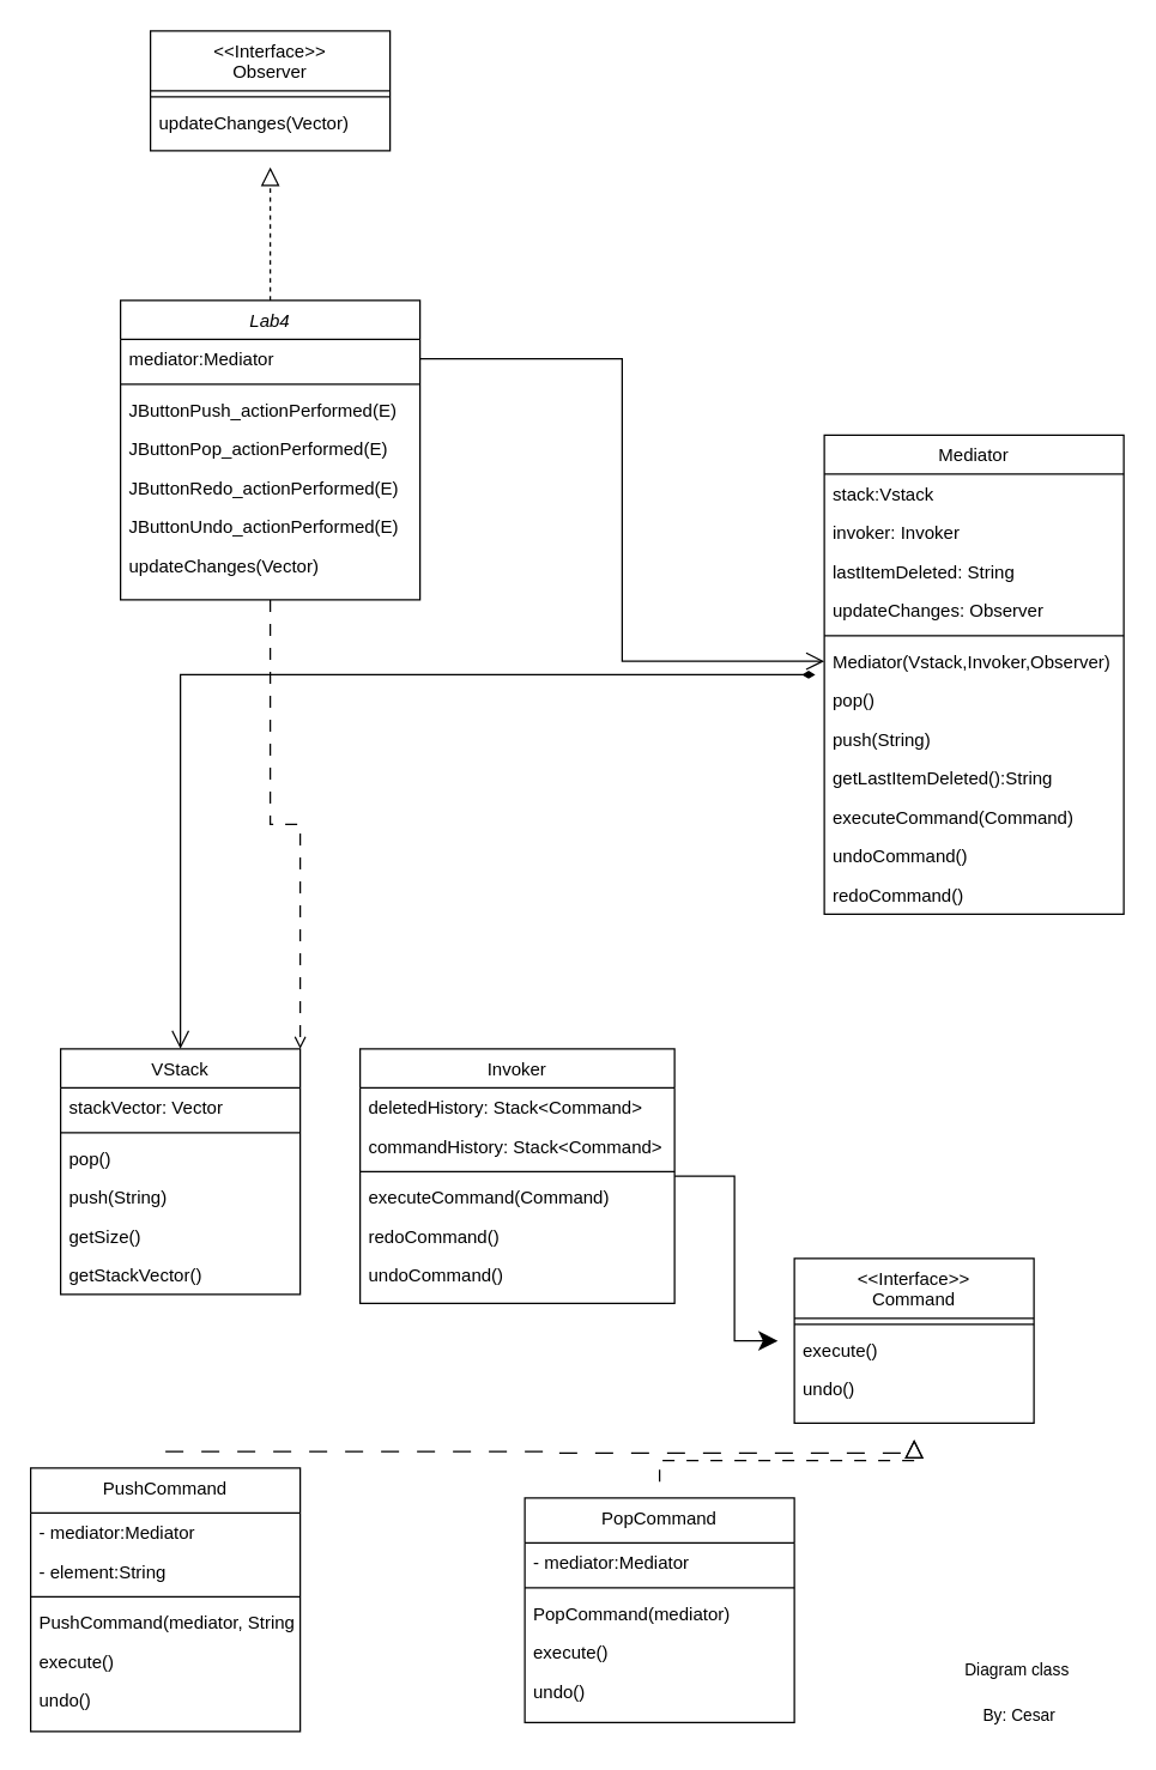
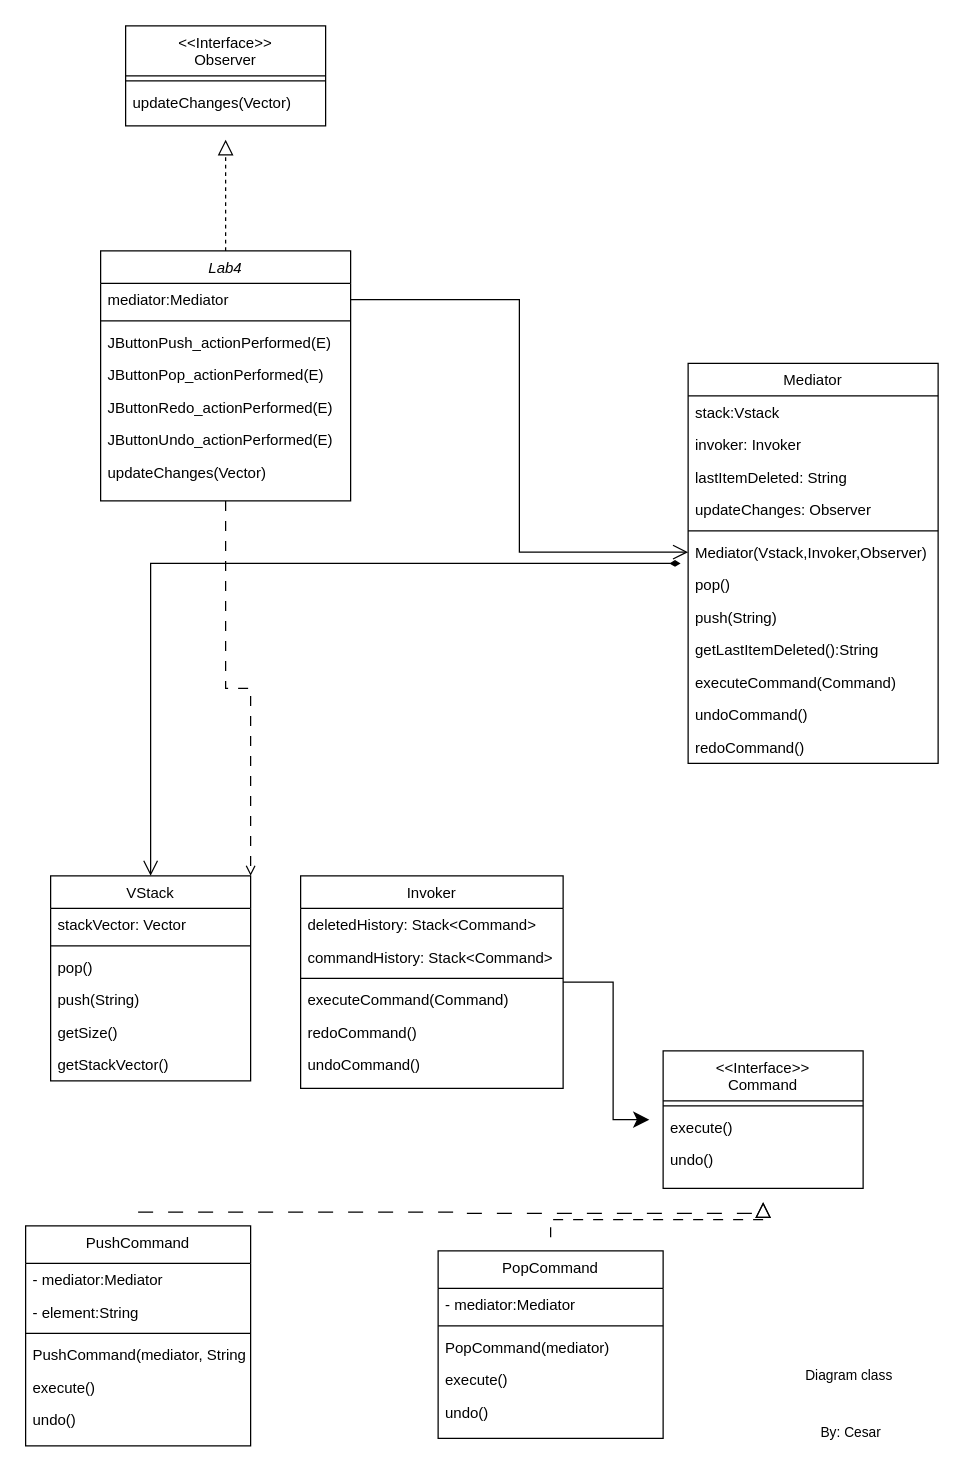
  <mxCell id="0" />
  <mxCell id="1" parent="0" />
  <mxCell id="2" style="edgeStyle=orthogonalEdgeStyle;rounded=0;orthogonalLoop=1;jettySize=auto;html=1;endArrow=block;endFill=0;dashed=1;endSize=10;" edge="1" parent="1" source="4" target="62"><mxGeometry relative="1" as="geometry" /></mxCell>
  <mxCell id="3" style="edgeStyle=orthogonalEdgeStyle;rounded=0;orthogonalLoop=1;jettySize=auto;html=1;entryX=1;entryY=0;entryDx=0;entryDy=0;dashed=1;dashPattern=8 8;endArrow=open;endFill=0;" edge="1" parent="1" source="4" target="16"><mxGeometry relative="1" as="geometry" /></mxCell>
  <mxCell id="4" value="Lab4" style="swimlane;fontStyle=2;align=center;verticalAlign=top;childLayout=stackLayout;horizontal=1;startSize=26;horizontalStack=0;resizeParent=1;resizeLast=0;collapsible=1;marginBottom=0;rounded=0;shadow=0;strokeWidth=1;" parent="1" vertex="1"><mxGeometry x="80" y="200" width="200" height="200" as="geometry"><mxRectangle x="230" y="140" width="160" height="26" as="alternateBounds" /></mxGeometry></mxCell>
  <mxCell id="5" value="mediator:Mediator" style="text;align=left;verticalAlign=top;spacingLeft=4;spacingRight=4;overflow=hidden;rotatable=0;points=[[0,0.5],[1,0.5]];portConstraint=eastwest;" parent="4" vertex="1"><mxGeometry y="26" width="200" height="26" as="geometry" /></mxCell>
  <mxCell id="6" value="" style="line;html=1;strokeWidth=1;align=left;verticalAlign=middle;spacingTop=-1;spacingLeft=3;spacingRight=3;rotatable=0;labelPosition=right;points=[];portConstraint=eastwest;" parent="4" vertex="1"><mxGeometry y="52" width="200" height="8" as="geometry" /></mxCell>
  <mxCell id="7" value="JButtonPush_actionPerformed(E)" style="text;align=left;verticalAlign=top;spacingLeft=4;spacingRight=4;overflow=hidden;rotatable=0;points=[[0,0.5],[1,0.5]];portConstraint=eastwest;" parent="4" vertex="1"><mxGeometry y="60" width="200" height="26" as="geometry" /></mxCell>
  <mxCell id="8" value="JButtonPop_actionPerformed(E)" style="text;align=left;verticalAlign=top;spacingLeft=4;spacingRight=4;overflow=hidden;rotatable=0;points=[[0,0.5],[1,0.5]];portConstraint=eastwest;" parent="4" vertex="1"><mxGeometry y="86" width="200" height="26" as="geometry" /></mxCell>
  <mxCell id="9" value="JButtonRedo_actionPerformed(E)" style="text;align=left;verticalAlign=top;spacingLeft=4;spacingRight=4;overflow=hidden;rotatable=0;points=[[0,0.5],[1,0.5]];portConstraint=eastwest;" parent="4" vertex="1"><mxGeometry y="112" width="200" height="26" as="geometry" /></mxCell>
  <mxCell id="10" value="JButtonUndo_actionPerformed(E)" style="text;align=left;verticalAlign=top;spacingLeft=4;spacingRight=4;overflow=hidden;rotatable=0;points=[[0,0.5],[1,0.5]];portConstraint=eastwest;" vertex="1" parent="4"><mxGeometry y="138" width="200" height="26" as="geometry" /></mxCell>
  <mxCell id="11" value="updateChanges(Vector)" style="text;align=left;verticalAlign=top;spacingLeft=4;spacingRight=4;overflow=hidden;rotatable=0;points=[[0,0.5],[1,0.5]];portConstraint=eastwest;" parent="4" vertex="1"><mxGeometry y="164" width="200" height="26" as="geometry" /></mxCell>
  <mxCell id="12" value="&lt;&lt;Interface&gt;&gt;&#10;Command" style="swimlane;fontStyle=0;align=center;verticalAlign=top;childLayout=stackLayout;horizontal=1;startSize=40;horizontalStack=0;resizeParent=1;resizeLast=0;collapsible=1;marginBottom=0;rounded=0;shadow=0;strokeWidth=1;perimeterSpacing=11;" parent="1" vertex="1"><mxGeometry x="530" y="840" width="160" height="110" as="geometry"><mxRectangle x="130" y="380" width="160" height="26" as="alternateBounds" /></mxGeometry></mxCell>
  <mxCell id="13" value="" style="line;html=1;strokeWidth=1;align=left;verticalAlign=middle;spacingTop=-1;spacingLeft=3;spacingRight=3;rotatable=0;labelPosition=right;points=[];portConstraint=eastwest;" parent="12" vertex="1"><mxGeometry y="40" width="160" height="8" as="geometry" /></mxCell>
  <mxCell id="14" value="execute()" style="text;align=left;verticalAlign=top;spacingLeft=4;spacingRight=4;overflow=hidden;rotatable=0;points=[[0,0.5],[1,0.5]];portConstraint=eastwest;fontStyle=0" parent="12" vertex="1"><mxGeometry y="48" width="160" height="26" as="geometry" /></mxCell>
  <mxCell id="15" value="undo()" style="text;align=left;verticalAlign=top;spacingLeft=4;spacingRight=4;overflow=hidden;rotatable=0;points=[[0,0.5],[1,0.5]];portConstraint=eastwest;" parent="12" vertex="1"><mxGeometry y="74" width="160" height="26" as="geometry" /></mxCell>
  <mxCell id="16" value="VStack&#10;" style="swimlane;fontStyle=0;align=center;verticalAlign=top;childLayout=stackLayout;horizontal=1;startSize=26;horizontalStack=0;resizeParent=1;resizeLast=0;collapsible=1;marginBottom=0;rounded=0;shadow=0;strokeWidth=1;" parent="1" vertex="1"><mxGeometry x="40" y="700" width="160" height="164" as="geometry"><mxRectangle x="340" y="380" width="170" height="26" as="alternateBounds" /></mxGeometry></mxCell>
  <mxCell id="17" value="stackVector: Vector" style="text;align=left;verticalAlign=top;spacingLeft=4;spacingRight=4;overflow=hidden;rotatable=0;points=[[0,0.5],[1,0.5]];portConstraint=eastwest;" parent="16" vertex="1"><mxGeometry y="26" width="160" height="26" as="geometry" /></mxCell>
  <mxCell id="18" value="" style="line;html=1;strokeWidth=1;align=left;verticalAlign=middle;spacingTop=-1;spacingLeft=3;spacingRight=3;rotatable=0;labelPosition=right;points=[];portConstraint=eastwest;" parent="16" vertex="1"><mxGeometry y="52" width="160" height="8" as="geometry" /></mxCell>
  <mxCell id="19" value="pop()" style="text;align=left;verticalAlign=top;spacingLeft=4;spacingRight=4;overflow=hidden;rotatable=0;points=[[0,0.5],[1,0.5]];portConstraint=eastwest;" parent="16" vertex="1"><mxGeometry y="60" width="160" height="26" as="geometry" /></mxCell>
  <mxCell id="20" value="push(String)" style="text;align=left;verticalAlign=top;spacingLeft=4;spacingRight=4;overflow=hidden;rotatable=0;points=[[0,0.5],[1,0.5]];portConstraint=eastwest;" parent="16" vertex="1"><mxGeometry y="86" width="160" height="26" as="geometry" /></mxCell>
  <mxCell id="21" value="getSize()" style="text;align=left;verticalAlign=top;spacingLeft=4;spacingRight=4;overflow=hidden;rotatable=0;points=[[0,0.5],[1,0.5]];portConstraint=eastwest;" parent="16" vertex="1"><mxGeometry y="112" width="160" height="26" as="geometry" /></mxCell>
  <mxCell id="22" value="getStackVector()" style="text;align=left;verticalAlign=top;spacingLeft=4;spacingRight=4;overflow=hidden;rotatable=0;points=[[0,0.5],[1,0.5]];portConstraint=eastwest;" parent="16" vertex="1"><mxGeometry y="138" width="160" height="26" as="geometry" /></mxCell>
  <mxCell id="23" style="edgeStyle=orthogonalEdgeStyle;rounded=0;orthogonalLoop=1;jettySize=auto;html=1;endSize=10;" parent="1" source="24" target="12" edge="1"><mxGeometry relative="1" as="geometry" /></mxCell>
  <mxCell id="24" value="Invoker" style="swimlane;fontStyle=0;align=center;verticalAlign=top;childLayout=stackLayout;horizontal=1;startSize=26;horizontalStack=0;resizeParent=1;resizeLast=0;collapsible=1;marginBottom=0;rounded=0;shadow=0;strokeWidth=1;" parent="1" vertex="1"><mxGeometry x="240" y="700" width="210" height="170" as="geometry"><mxRectangle x="550" y="140" width="160" height="26" as="alternateBounds" /></mxGeometry></mxCell>
  <mxCell id="25" value="deletedHistory: Stack&lt;Command&gt;" style="text;align=left;verticalAlign=top;spacingLeft=4;spacingRight=4;overflow=hidden;rotatable=0;points=[[0,0.5],[1,0.5]];portConstraint=eastwest;" parent="24" vertex="1"><mxGeometry y="26" width="210" height="26" as="geometry" /></mxCell>
  <mxCell id="26" value="commandHistory: Stack&lt;Command&gt;" style="text;align=left;verticalAlign=top;spacingLeft=4;spacingRight=4;overflow=hidden;rotatable=0;points=[[0,0.5],[1,0.5]];portConstraint=eastwest;rounded=0;shadow=0;html=0;" parent="24" vertex="1"><mxGeometry y="52" width="210" height="26" as="geometry" /></mxCell>
  <mxCell id="27" value="" style="line;html=1;strokeWidth=1;align=left;verticalAlign=middle;spacingTop=-1;spacingLeft=3;spacingRight=3;rotatable=0;labelPosition=right;points=[];portConstraint=eastwest;" parent="24" vertex="1"><mxGeometry y="78" width="210" height="8" as="geometry" /></mxCell>
  <mxCell id="28" value="executeCommand(Command)" style="text;align=left;verticalAlign=top;spacingLeft=4;spacingRight=4;overflow=hidden;rotatable=0;points=[[0,0.5],[1,0.5]];portConstraint=eastwest;" parent="24" vertex="1"><mxGeometry y="86" width="210" height="26" as="geometry" /></mxCell>
  <mxCell id="29" value="redoCommand()" style="text;align=left;verticalAlign=top;spacingLeft=4;spacingRight=4;overflow=hidden;rotatable=0;points=[[0,0.5],[1,0.5]];portConstraint=eastwest;" parent="24" vertex="1"><mxGeometry y="112" width="210" height="26" as="geometry" /></mxCell>
  <mxCell id="30" value="undoCommand()" style="text;align=left;verticalAlign=top;spacingLeft=4;spacingRight=4;overflow=hidden;rotatable=0;points=[[0,0.5],[1,0.5]];portConstraint=eastwest;" parent="24" vertex="1"><mxGeometry y="138" width="210" height="26" as="geometry" /></mxCell>
  <mxCell id="31" style="edgeStyle=orthogonalEdgeStyle;rounded=0;orthogonalLoop=1;jettySize=auto;html=1;entryX=0.5;entryY=1;entryDx=0;entryDy=0;exitX=0.5;exitY=0;exitDx=0;exitDy=0;endArrow=block;endFill=0;endSize=10;dashed=1;dashPattern=12 12;" edge="1" parent="1" source="32" target="12"><mxGeometry relative="1" as="geometry" /></mxCell>
  <mxCell id="32" value="PushCommand" style="swimlane;fontStyle=0;align=center;verticalAlign=top;childLayout=stackLayout;horizontal=1;startSize=30;horizontalStack=0;resizeParent=1;resizeLast=0;collapsible=1;marginBottom=0;rounded=0;shadow=0;strokeWidth=1;perimeterSpacing=11;" parent="1" vertex="1"><mxGeometry x="20" y="980" width="180" height="176" as="geometry"><mxRectangle x="130" y="380" width="160" height="26" as="alternateBounds" /></mxGeometry></mxCell>
  <mxCell id="33" value="- mediator:Mediator" style="text;align=left;verticalAlign=top;spacingLeft=4;spacingRight=4;overflow=hidden;rotatable=0;points=[[0,0.5],[1,0.5]];portConstraint=eastwest;" parent="32" vertex="1"><mxGeometry y="30" width="180" height="26" as="geometry" /></mxCell>
  <mxCell id="34" value="- element:String" style="text;align=left;verticalAlign=top;spacingLeft=4;spacingRight=4;overflow=hidden;rotatable=0;points=[[0,0.5],[1,0.5]];portConstraint=eastwest;" parent="32" vertex="1"><mxGeometry y="56" width="180" height="26" as="geometry" /></mxCell>
  <mxCell id="35" value="" style="line;html=1;strokeWidth=1;align=left;verticalAlign=middle;spacingTop=-1;spacingLeft=3;spacingRight=3;rotatable=0;labelPosition=right;points=[];portConstraint=eastwest;" parent="32" vertex="1"><mxGeometry y="82" width="180" height="8" as="geometry" /></mxCell>
  <mxCell id="36" value="PushCommand(mediator, String)" style="text;align=left;verticalAlign=top;spacingLeft=4;spacingRight=4;overflow=hidden;rotatable=0;points=[[0,0.5],[1,0.5]];portConstraint=eastwest;fontStyle=0" parent="32" vertex="1"><mxGeometry y="90" width="180" height="26" as="geometry" /></mxCell>
  <mxCell id="37" value="execute()" style="text;align=left;verticalAlign=top;spacingLeft=4;spacingRight=4;overflow=hidden;rotatable=0;points=[[0,0.5],[1,0.5]];portConstraint=eastwest;fontStyle=0" parent="32" vertex="1"><mxGeometry y="116" width="180" height="26" as="geometry" /></mxCell>
  <mxCell id="38" value="undo()" style="text;align=left;verticalAlign=top;spacingLeft=4;spacingRight=4;overflow=hidden;rotatable=0;points=[[0,0.5],[1,0.5]];portConstraint=eastwest;" parent="32" vertex="1"><mxGeometry y="142" width="180" height="26" as="geometry" /></mxCell>
  <mxCell id="39" style="edgeStyle=orthogonalEdgeStyle;rounded=0;orthogonalLoop=1;jettySize=auto;html=1;dashed=1;dashPattern=8 8;endArrow=block;endFill=0;endSize=10;" edge="1" parent="1" source="40" target="12"><mxGeometry relative="1" as="geometry" /></mxCell>
  <mxCell id="40" value="PopCommand" style="swimlane;fontStyle=0;align=center;verticalAlign=top;childLayout=stackLayout;horizontal=1;startSize=30;horizontalStack=0;resizeParent=1;resizeLast=0;collapsible=1;marginBottom=0;rounded=0;shadow=0;strokeWidth=1;perimeterSpacing=11;" parent="1" vertex="1"><mxGeometry x="350" y="1000" width="180" height="150" as="geometry"><mxRectangle x="130" y="380" width="160" height="26" as="alternateBounds" /></mxGeometry></mxCell>
  <mxCell id="41" value="- mediator:Mediator" style="text;align=left;verticalAlign=top;spacingLeft=4;spacingRight=4;overflow=hidden;rotatable=0;points=[[0,0.5],[1,0.5]];portConstraint=eastwest;" parent="40" vertex="1"><mxGeometry y="30" width="180" height="26" as="geometry" /></mxCell>
  <mxCell id="42" value="" style="line;html=1;strokeWidth=1;align=left;verticalAlign=middle;spacingTop=-1;spacingLeft=3;spacingRight=3;rotatable=0;labelPosition=right;points=[];portConstraint=eastwest;" parent="40" vertex="1"><mxGeometry y="56" width="180" height="8" as="geometry" /></mxCell>
  <mxCell id="43" value="PopCommand(mediator)" style="text;align=left;verticalAlign=top;spacingLeft=4;spacingRight=4;overflow=hidden;rotatable=0;points=[[0,0.5],[1,0.5]];portConstraint=eastwest;fontStyle=0" parent="40" vertex="1"><mxGeometry y="64" width="180" height="26" as="geometry" /></mxCell>
  <mxCell id="44" value="execute()" style="text;align=left;verticalAlign=top;spacingLeft=4;spacingRight=4;overflow=hidden;rotatable=0;points=[[0,0.5],[1,0.5]];portConstraint=eastwest;fontStyle=0" parent="40" vertex="1"><mxGeometry y="90" width="180" height="26" as="geometry" /></mxCell>
  <mxCell id="45" value="undo()" style="text;align=left;verticalAlign=top;spacingLeft=4;spacingRight=4;overflow=hidden;rotatable=0;points=[[0,0.5],[1,0.5]];portConstraint=eastwest;" parent="40" vertex="1"><mxGeometry y="116" width="180" height="26" as="geometry" /></mxCell>
- <mxCell id="46" value="Diagram class&amp;nbsp;" style="text;html=1;align=center;verticalAlign=middle;resizable=0;points=[];autosize=1;strokeColor=none;fillColor=none;fontSize=11;fontFamily=Helvetica;fontColor=default;" parent="1" vertex="1"><mxGeometry x="630" y="1100" width="100" height="30" as="geometry" /></mxCell>
+ <mxCell id="46" value="Diagram class&amp;nbsp;" style="text;html=1;align=center;verticalAlign=middle;resizable=0;points=[];autosize=1;strokeColor=none;fillColor=none;fontSize=11;fontFamily=Helvetica;fontColor=default;" parent="1" vertex="1"><mxGeometry x="630" y="1085" width="100" height="30" as="geometry" /></mxCell>
  <mxCell id="47" value="By: Cesar" style="text;html=1;align=center;verticalAlign=middle;resizable=0;points=[];autosize=1;strokeColor=none;fillColor=none;fontSize=11;fontFamily=Helvetica;fontColor=default;" parent="1" vertex="1"><mxGeometry x="645" y="1130" width="70" height="30" as="geometry" /></mxCell>
  <mxCell id="48" style="edgeStyle=orthogonalEdgeStyle;rounded=0;orthogonalLoop=1;jettySize=auto;html=1;entryX=0.5;entryY=0;entryDx=0;entryDy=0;startArrow=diamondThin;startFill=1;endArrow=open;endFill=0;targetPerimeterSpacing=10;endSize=10;sourcePerimeterSpacing=6;" edge="1" parent="1" source="49" target="16"><mxGeometry relative="1" as="geometry" /></mxCell>
  <mxCell id="49" value="Mediator" style="swimlane;fontStyle=0;align=center;verticalAlign=top;childLayout=stackLayout;horizontal=1;startSize=26;horizontalStack=0;resizeParent=1;resizeLast=0;collapsible=1;marginBottom=0;rounded=0;shadow=0;strokeWidth=1;" vertex="1" parent="1"><mxGeometry x="550" y="290" width="200" height="320" as="geometry"><mxRectangle x="230" y="140" width="160" height="26" as="alternateBounds" /></mxGeometry></mxCell>
  <mxCell id="50" value="stack:Vstack" style="text;align=left;verticalAlign=top;spacingLeft=4;spacingRight=4;overflow=hidden;rotatable=0;points=[[0,0.5],[1,0.5]];portConstraint=eastwest;" vertex="1" parent="49"><mxGeometry y="26" width="200" height="26" as="geometry" /></mxCell>
  <mxCell id="51" value="invoker: Invoker" style="text;align=left;verticalAlign=top;spacingLeft=4;spacingRight=4;overflow=hidden;rotatable=0;points=[[0,0.5],[1,0.5]];portConstraint=eastwest;rounded=0;shadow=0;html=0;" vertex="1" parent="49"><mxGeometry y="52" width="200" height="26" as="geometry" /></mxCell>
  <mxCell id="52" value="lastItemDeleted: String" style="text;align=left;verticalAlign=top;spacingLeft=4;spacingRight=4;overflow=hidden;rotatable=0;points=[[0,0.5],[1,0.5]];portConstraint=eastwest;rounded=0;shadow=0;html=0;" vertex="1" parent="49"><mxGeometry y="78" width="200" height="26" as="geometry" /></mxCell>
  <mxCell id="53" value="updateChanges: Observer" style="text;align=left;verticalAlign=top;spacingLeft=4;spacingRight=4;overflow=hidden;rotatable=0;points=[[0,0.5],[1,0.5]];portConstraint=eastwest;rounded=0;shadow=0;html=0;" vertex="1" parent="49"><mxGeometry y="104" width="200" height="26" as="geometry" /></mxCell>
  <mxCell id="54" value="" style="line;html=1;strokeWidth=1;align=left;verticalAlign=middle;spacingTop=-1;spacingLeft=3;spacingRight=3;rotatable=0;labelPosition=right;points=[];portConstraint=eastwest;" vertex="1" parent="49"><mxGeometry y="130" width="200" height="8" as="geometry" /></mxCell>
  <mxCell id="55" value="Mediator(Vstack,Invoker,Observer)" style="text;align=left;verticalAlign=top;spacingLeft=4;spacingRight=4;overflow=hidden;rotatable=0;points=[[0,0.5],[1,0.5]];portConstraint=eastwest;" vertex="1" parent="49"><mxGeometry y="138" width="200" height="26" as="geometry" /></mxCell>
  <mxCell id="56" value="pop()" style="text;align=left;verticalAlign=top;spacingLeft=4;spacingRight=4;overflow=hidden;rotatable=0;points=[[0,0.5],[1,0.5]];portConstraint=eastwest;" vertex="1" parent="49"><mxGeometry y="164" width="200" height="26" as="geometry" /></mxCell>
  <mxCell id="57" value="push(String)" style="text;align=left;verticalAlign=top;spacingLeft=4;spacingRight=4;overflow=hidden;rotatable=0;points=[[0,0.5],[1,0.5]];portConstraint=eastwest;" vertex="1" parent="49"><mxGeometry y="190" width="200" height="26" as="geometry" /></mxCell>
  <mxCell id="58" value="getLastItemDeleted():String" style="text;align=left;verticalAlign=top;spacingLeft=4;spacingRight=4;overflow=hidden;rotatable=0;points=[[0,0.5],[1,0.5]];portConstraint=eastwest;" vertex="1" parent="49"><mxGeometry y="216" width="200" height="26" as="geometry" /></mxCell>
  <mxCell id="59" value="executeCommand(Command)" style="text;align=left;verticalAlign=top;spacingLeft=4;spacingRight=4;overflow=hidden;rotatable=0;points=[[0,0.5],[1,0.5]];portConstraint=eastwest;" vertex="1" parent="49"><mxGeometry y="242" width="200" height="26" as="geometry" /></mxCell>
  <mxCell id="60" value="undoCommand()" style="text;align=left;verticalAlign=top;spacingLeft=4;spacingRight=4;overflow=hidden;rotatable=0;points=[[0,0.5],[1,0.5]];portConstraint=eastwest;" vertex="1" parent="49"><mxGeometry y="268" width="200" height="26" as="geometry" /></mxCell>
  <mxCell id="61" value="redoCommand()" style="text;align=left;verticalAlign=top;spacingLeft=4;spacingRight=4;overflow=hidden;rotatable=0;points=[[0,0.5],[1,0.5]];portConstraint=eastwest;" vertex="1" parent="49"><mxGeometry y="294" width="200" height="26" as="geometry" /></mxCell>
  <mxCell id="62" value="&lt;&lt;Interface&gt;&gt;&#10;Observer" style="swimlane;fontStyle=0;align=center;verticalAlign=top;childLayout=stackLayout;horizontal=1;startSize=40;horizontalStack=0;resizeParent=1;resizeLast=0;collapsible=1;marginBottom=0;rounded=0;shadow=0;strokeWidth=1;perimeterSpacing=11;" vertex="1" parent="1"><mxGeometry x="100" y="20" width="160" height="80" as="geometry"><mxRectangle x="130" y="380" width="160" height="26" as="alternateBounds" /></mxGeometry></mxCell>
  <mxCell id="63" value="" style="line;html=1;strokeWidth=1;align=left;verticalAlign=middle;spacingTop=-1;spacingLeft=3;spacingRight=3;rotatable=0;labelPosition=right;points=[];portConstraint=eastwest;" vertex="1" parent="62"><mxGeometry y="40" width="160" height="8" as="geometry" /></mxCell>
  <mxCell id="64" value="updateChanges(Vector)" style="text;align=left;verticalAlign=top;spacingLeft=4;spacingRight=4;overflow=hidden;rotatable=0;points=[[0,0.5],[1,0.5]];portConstraint=eastwest;fontStyle=0" vertex="1" parent="62"><mxGeometry y="48" width="160" height="26" as="geometry" /></mxCell>
  <mxCell id="65" style="edgeStyle=orthogonalEdgeStyle;rounded=0;orthogonalLoop=1;jettySize=auto;html=1;entryX=0;entryY=0.5;entryDx=0;entryDy=0;endArrow=open;endFill=0;endSize=10;" edge="1" parent="1" source="5" target="55"><mxGeometry relative="1" as="geometry" /></mxCell>
